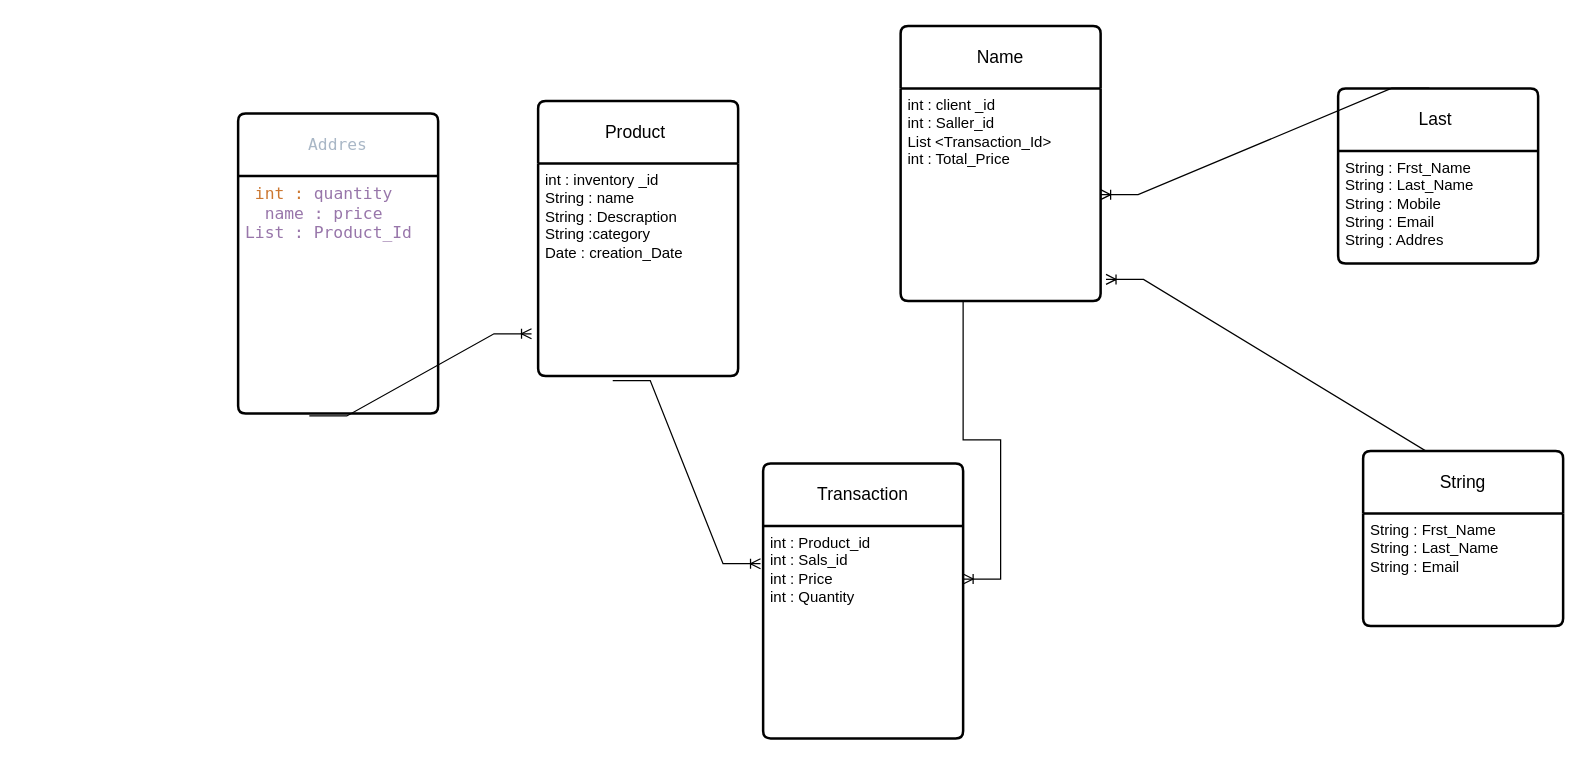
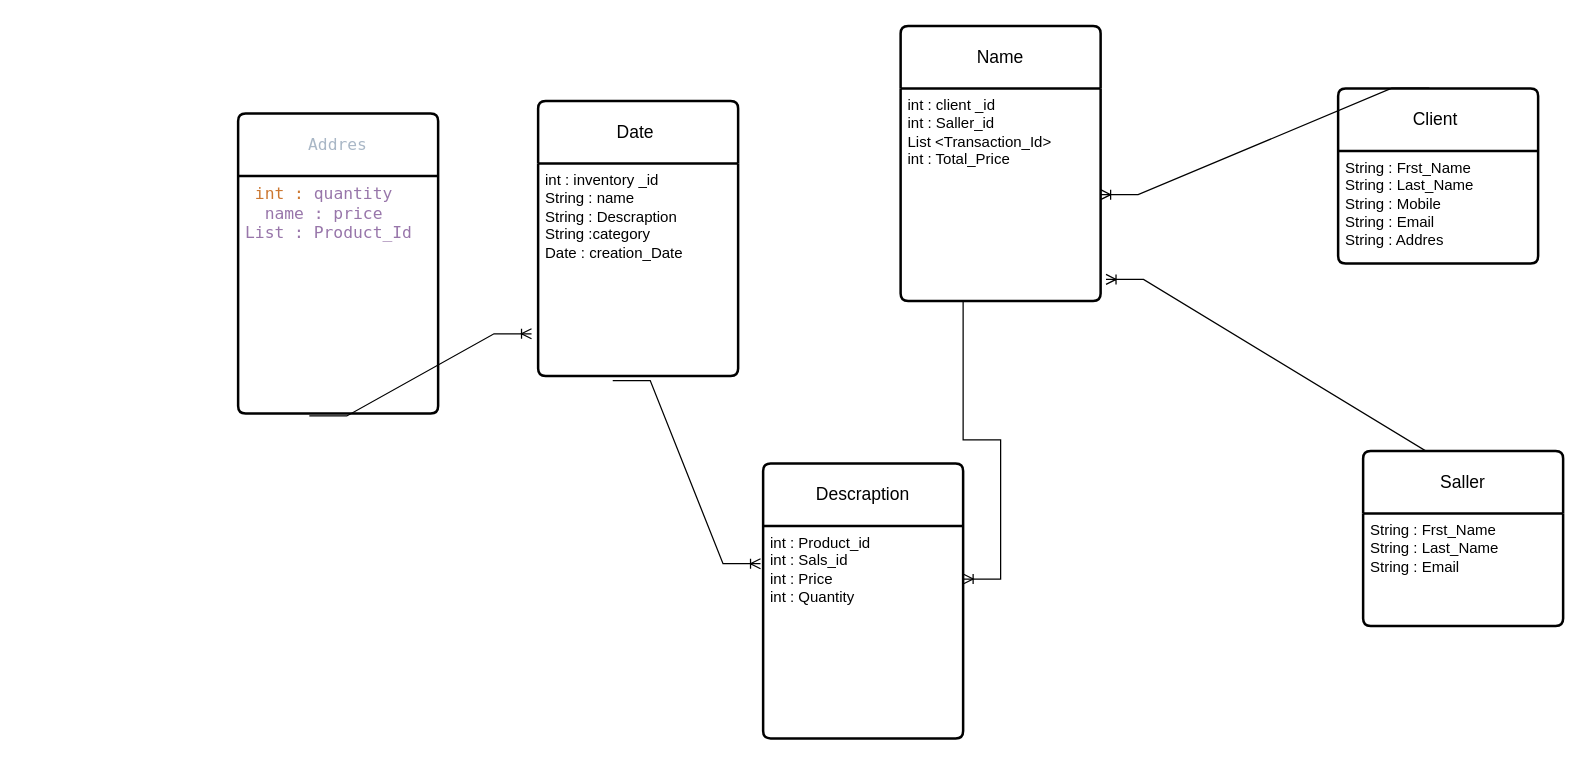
  <mxCell id="0" />
  <mxCell id="1" parent="0" />
  <mxCell id="2" value="&lt;div style=&quot;color: rgb(169, 183, 198); font-family: &amp;quot;JetBrains Mono&amp;quot;, monospace; font-size: 9.8pt; white-space: pre;&quot;&gt;&lt;span style=&quot;background-color: rgb(255, 255, 255);&quot;&gt;Addres&lt;/span&gt;&lt;/div&gt;" style="swimlane;childLayout=stackLayout;horizontal=1;startSize=50;horizontalStack=0;rounded=1;fontSize=14;fontStyle=0;strokeWidth=2;resizeParent=0;resizeLast=1;shadow=0;dashed=0;align=center;arcSize=4;whiteSpace=wrap;html=1;" vertex="1" parent="1"><mxGeometry x="190" y="90" width="160" height="240" as="geometry" /></mxCell>
  <mxCell id="3" value="&lt;div style=&quot;font-family: &amp;quot;JetBrains Mono&amp;quot;, monospace; font-size: 9.8pt; white-space-collapse: preserve;&quot;&gt;&lt;span style=&quot;background-color: rgb(255, 255, 255);&quot;&gt; &lt;/span&gt;&lt;span style=&quot;font-size: 9.8pt; color: rgb(204, 120, 50);&quot;&gt;int : &lt;/span&gt;&lt;span style=&quot;font-size: 9.8pt; color: rgb(152, 118, 170);&quot;&gt;quantity&lt;/span&gt;&lt;/div&gt;&lt;div style=&quot;font-family: &amp;quot;JetBrains Mono&amp;quot;, monospace; font-size: 9.8pt; white-space-collapse: preserve;&quot;&gt;&lt;font color=&quot;#9876aa&quot;&gt;  name : price &lt;/font&gt;&lt;/div&gt;&lt;div style=&quot;font-family: &amp;quot;JetBrains Mono&amp;quot;, monospace; font-size: 9.8pt; white-space-collapse: preserve;&quot;&gt;&lt;font color=&quot;#9876aa&quot;&gt;List : Product_Id&lt;/font&gt;&lt;/div&gt;" style="align=left;strokeColor=none;fillColor=none;spacingLeft=4;fontSize=12;verticalAlign=top;resizable=0;rotatable=0;part=1;html=1;" vertex="1" parent="2"><mxGeometry y="50" width="160" height="190" as="geometry" /></mxCell>
  <mxCell id="4" style="edgeStyle=orthogonalEdgeStyle;rounded=0;orthogonalLoop=1;jettySize=auto;html=1;exitX=0.5;exitY=1;exitDx=0;exitDy=0;" edge="1" parent="2" source="3" target="3"><mxGeometry relative="1" as="geometry" /></mxCell>
- <mxCell id="5" value="Product&amp;nbsp;" style="swimlane;childLayout=stackLayout;horizontal=1;startSize=50;horizontalStack=0;rounded=1;fontSize=14;fontStyle=0;strokeWidth=2;resizeParent=0;resizeLast=1;shadow=0;dashed=0;align=center;arcSize=4;whiteSpace=wrap;html=1;" vertex="1" parent="1"><mxGeometry x="430" y="80" width="160" height="220" as="geometry" /></mxCell>
+ <mxCell id="5" value="Date&amp;nbsp;" style="swimlane;childLayout=stackLayout;horizontal=1;startSize=50;horizontalStack=0;rounded=1;fontSize=14;fontStyle=0;strokeWidth=2;resizeParent=0;resizeLast=1;shadow=0;dashed=0;align=center;arcSize=4;whiteSpace=wrap;html=1;" vertex="1" parent="1"><mxGeometry x="430" y="80" width="160" height="220" as="geometry" /></mxCell>
  <mxCell id="6" value="int : inventory _id&amp;nbsp;&lt;br&gt;String : name&amp;nbsp;&lt;div&gt;String : Descraption&amp;nbsp;&lt;/div&gt;&lt;div&gt;String :category&amp;nbsp;&lt;/div&gt;&lt;div&gt;Date : creation_Date&lt;/div&gt;&lt;div&gt;&lt;br&gt;&lt;/div&gt;" style="align=left;strokeColor=none;fillColor=none;spacingLeft=4;fontSize=12;verticalAlign=top;resizable=0;rotatable=0;part=1;html=1;" vertex="1" parent="5"><mxGeometry y="50" width="160" height="170" as="geometry" /></mxCell>
- <mxCell id="7" value="Last&amp;nbsp;" style="swimlane;childLayout=stackLayout;horizontal=1;startSize=50;horizontalStack=0;rounded=1;fontSize=14;fontStyle=0;strokeWidth=2;resizeParent=0;resizeLast=1;shadow=0;dashed=0;align=center;arcSize=4;whiteSpace=wrap;html=1;" vertex="1" parent="1"><mxGeometry x="1070" y="70" width="160" height="140" as="geometry" /></mxCell>
+ <mxCell id="7" value="Client&amp;nbsp;" style="swimlane;childLayout=stackLayout;horizontal=1;startSize=50;horizontalStack=0;rounded=1;fontSize=14;fontStyle=0;strokeWidth=2;resizeParent=0;resizeLast=1;shadow=0;dashed=0;align=center;arcSize=4;whiteSpace=wrap;html=1;" vertex="1" parent="1"><mxGeometry x="1070" y="70" width="160" height="140" as="geometry" /></mxCell>
  <mxCell id="8" value="String : Frst_Name&lt;div&gt;String : Last_Name&lt;br&gt;&lt;/div&gt;&lt;div&gt;String : Mobile&lt;br&gt;&lt;/div&gt;&lt;div&gt;String : Email&lt;br&gt;&lt;/div&gt;&lt;div&gt;String : Addres&lt;br&gt;&lt;/div&gt;" style="align=left;strokeColor=none;fillColor=none;spacingLeft=4;fontSize=12;verticalAlign=top;resizable=0;rotatable=0;part=1;html=1;" vertex="1" parent="7"><mxGeometry y="50" width="160" height="90" as="geometry" /></mxCell>
- <mxCell id="9" value="String" style="swimlane;childLayout=stackLayout;horizontal=1;startSize=50;horizontalStack=0;rounded=1;fontSize=14;fontStyle=0;strokeWidth=2;resizeParent=0;resizeLast=1;shadow=0;dashed=0;align=center;arcSize=4;whiteSpace=wrap;html=1;" vertex="1" parent="1"><mxGeometry x="1090" y="360" width="160" height="140" as="geometry" /></mxCell>
+ <mxCell id="9" value="Saller" style="swimlane;childLayout=stackLayout;horizontal=1;startSize=50;horizontalStack=0;rounded=1;fontSize=14;fontStyle=0;strokeWidth=2;resizeParent=0;resizeLast=1;shadow=0;dashed=0;align=center;arcSize=4;whiteSpace=wrap;html=1;" vertex="1" parent="1"><mxGeometry x="1090" y="360" width="160" height="140" as="geometry" /></mxCell>
  <mxCell id="10" value="String : Frst_Name&lt;div&gt;String : Last_Name&lt;/div&gt;&lt;div&gt;String : Email&lt;/div&gt;" style="align=left;strokeColor=none;fillColor=none;spacingLeft=4;fontSize=12;verticalAlign=top;resizable=0;rotatable=0;part=1;html=1;" vertex="1" parent="9"><mxGeometry y="50" width="160" height="90" as="geometry" /></mxCell>
  <mxCell id="11" value="Name" style="swimlane;childLayout=stackLayout;horizontal=1;startSize=50;horizontalStack=0;rounded=1;fontSize=14;fontStyle=0;strokeWidth=2;resizeParent=0;resizeLast=1;shadow=0;dashed=0;align=center;arcSize=4;whiteSpace=wrap;html=1;" vertex="1" parent="1"><mxGeometry x="720" y="20" width="160" height="220" as="geometry" /></mxCell>
  <mxCell id="12" value="int : client _id&lt;br&gt;&lt;div&gt;&lt;span style=&quot;background-color: initial;&quot;&gt;int : Saller_id&lt;/span&gt;&lt;/div&gt;&lt;div&gt;List &amp;lt;Transaction_Id&amp;gt;&lt;/div&gt;&lt;div&gt;&lt;span style=&quot;background-color: initial;&quot;&gt;int : Total_Price&lt;/span&gt;&amp;nbsp;&lt;br&gt;&lt;br&gt;&lt;/div&gt;" style="align=left;strokeColor=none;fillColor=none;spacingLeft=4;fontSize=12;verticalAlign=top;resizable=0;rotatable=0;part=1;html=1;" vertex="1" parent="11"><mxGeometry y="50" width="160" height="170" as="geometry" /></mxCell>
- <mxCell id="13" value="Transaction" style="swimlane;childLayout=stackLayout;horizontal=1;startSize=50;horizontalStack=0;rounded=1;fontSize=14;fontStyle=0;strokeWidth=2;resizeParent=0;resizeLast=1;shadow=0;dashed=0;align=center;arcSize=4;whiteSpace=wrap;html=1;" vertex="1" parent="1"><mxGeometry x="610" y="370" width="160" height="220" as="geometry" /></mxCell>
+ <mxCell id="13" value="Descraption" style="swimlane;childLayout=stackLayout;horizontal=1;startSize=50;horizontalStack=0;rounded=1;fontSize=14;fontStyle=0;strokeWidth=2;resizeParent=0;resizeLast=1;shadow=0;dashed=0;align=center;arcSize=4;whiteSpace=wrap;html=1;" vertex="1" parent="1"><mxGeometry x="610" y="370" width="160" height="220" as="geometry" /></mxCell>
  <mxCell id="14" value="int : Product_id&lt;br&gt;&lt;div&gt;&lt;span style=&quot;background-color: initial;&quot;&gt;int : Sals_id&lt;/span&gt;&lt;/div&gt;&lt;div&gt;&lt;span style=&quot;background-color: initial;&quot;&gt;int : Price&lt;/span&gt;&amp;nbsp;&lt;/div&gt;&lt;div&gt;&lt;span style=&quot;background-color: initial;&quot;&gt;int : Quantity&lt;/span&gt;&lt;br&gt;&lt;br&gt;&lt;/div&gt;" style="align=left;strokeColor=none;fillColor=none;spacingLeft=4;fontSize=12;verticalAlign=top;resizable=0;rotatable=0;part=1;html=1;" vertex="1" parent="13"><mxGeometry y="50" width="160" height="170" as="geometry" /></mxCell>
  <mxCell id="15" value="" style="edgeStyle=entityRelationEdgeStyle;fontSize=12;html=1;endArrow=ERoneToMany;rounded=0;entryX=-0.013;entryY=0.178;entryDx=0;entryDy=0;entryPerimeter=0;exitX=0.373;exitY=1.022;exitDx=0;exitDy=0;exitPerimeter=0;" edge="1" parent="1" source="6" target="14"><mxGeometry width="100" height="100" relative="1" as="geometry"><mxPoint x="490" y="350" as="sourcePoint" /><mxPoint x="590" y="430" as="targetPoint" /></mxGeometry></mxCell>
  <mxCell id="16" value="" style="edgeStyle=entityRelationEdgeStyle;fontSize=12;html=1;endArrow=ERoneToMany;rounded=0;exitX=0.5;exitY=1;exitDx=0;exitDy=0;entryX=1;entryY=0.25;entryDx=0;entryDy=0;" edge="1" parent="1" source="12" target="14"><mxGeometry width="100" height="100" relative="1" as="geometry"><mxPoint x="919.52" y="310" as="sourcePoint" /><mxPoint x="730" y="360" as="targetPoint" /><Array as="points"><mxPoint x="890" y="404.39" /><mxPoint x="850" y="404.39" /><mxPoint x="870" y="374.39" /><mxPoint x="870" y="384.39" /></Array></mxGeometry></mxCell>
  <mxCell id="17" value="" style="edgeStyle=entityRelationEdgeStyle;fontSize=12;html=1;endArrow=ERoneToMany;rounded=0;entryX=1;entryY=0.5;entryDx=0;entryDy=0;exitX=0.456;exitY=-0.001;exitDx=0;exitDy=0;exitPerimeter=0;" edge="1" parent="1" source="7" target="12"><mxGeometry width="100" height="100" relative="1" as="geometry"><mxPoint x="1150" y="90.002" as="sourcePoint" /><mxPoint x="900" y="141.78" as="targetPoint" /></mxGeometry></mxCell>
  <mxCell id="18" value="" style="edgeStyle=entityRelationEdgeStyle;fontSize=12;html=1;endArrow=ERoneToMany;rounded=0;entryX=1.027;entryY=0.899;entryDx=0;entryDy=0;entryPerimeter=0;exitX=0.5;exitY=0;exitDx=0;exitDy=0;" edge="1" parent="1" source="9" target="12"><mxGeometry width="100" height="100" relative="1" as="geometry"><mxPoint x="1160" y="350" as="sourcePoint" /><mxPoint x="810" y="250" as="targetPoint" /><Array as="points"><mxPoint x="1100" y="320" /></Array></mxGeometry></mxCell>
  <mxCell id="19" value="" style="edgeStyle=entityRelationEdgeStyle;fontSize=12;html=1;endArrow=ERoneToMany;rounded=0;exitX=0.356;exitY=1.011;exitDx=0;exitDy=0;exitPerimeter=0;entryX=-0.033;entryY=0.802;entryDx=0;entryDy=0;entryPerimeter=0;" edge="1" parent="1" source="3" target="6"><mxGeometry width="100" height="100" relative="1" as="geometry"><mxPoint x="260" y="470" as="sourcePoint" /><mxPoint x="420" y="270" as="targetPoint" /><Array as="points"><mxPoint x="20" y="600" /></Array></mxGeometry></mxCell>
